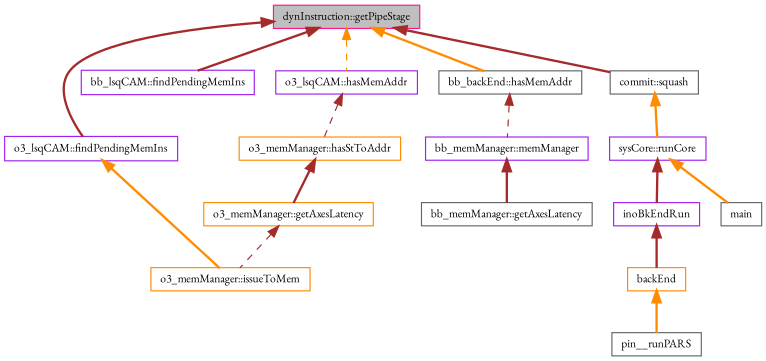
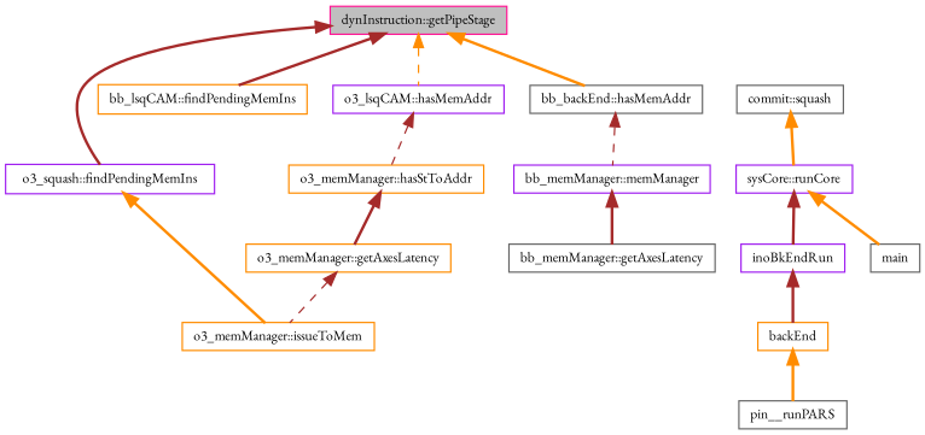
  digraph {
    fontname="EB Garamond"
    rankdir=TB
    node [color=purple fillcolor=white fontname="EB Garamond" fontsize=10 shape=record style=filled]
    edge [color=brown dir=back fontname="EB Garamond" fontsize=10 labelfontname=Helvetica labelfontsize=10 style=bold]
    n1 [color=deeppink fillcolor=grey75 fontcolor=black height=0.2 label="dynInstruction::getPipeStage" width=0.4]
-   n2 [height=0.2 label="o3_lsqCAM::findPendingMemIns" width=0.4]
-   n3 [height=0.2 label="bb_lsqCAM::findPendingMemIns" width=0.4]
+   n2 [height=0.2 label="o3_squash::findPendingMemIns" width=0.4]
+   n3 [color=darkorange height=0.2 label="bb_lsqCAM::findPendingMemIns" width=0.4]
    n4 [height=0.2 label="o3_lsqCAM::hasMemAddr" width=0.4]
    n5 [color=gray40 height=0.2 label="bb_backEnd::hasMemAddr" width=0.4]
    n6 [color=gray40 height=0.2 label="commit::squash" width=0.4]
    n7 [color=darkorange height=0.2 label="o3_memManager::issueToMem" width=0.4]
    n8 [color=darkorange height=0.2 label="o3_memManager::hasStToAddr" width=0.4]
    n9 [height=0.2 label="bb_memManager::memManager" width=0.4]
    n10 [height=0.2 label="sysCore::runCore" width=0.4]
    n11 [color=darkorange height=0.2 label="o3_memManager::getAxesLatency" width=0.4]
    n12 [color=gray40 height=0.2 label="bb_memManager::getAxesLatency" width=0.4]
    n13 [height=0.2 label=inoBkEndRun width=0.4]
    n14 [color=gray40 height=0.2 label=main width=0.4]
    n15 [color=darkorange height=0.2 label=backEnd width=0.4]
    n16 [color=gray40 height=0.2 label=pin__runPARS width=0.4]
    n1 -> n2
    n1 -> n3
    n1 -> n4 [color=darkorange style=dashed]
    n1 -> n5 [color=darkorange]
-   n1 -> n6
    n2 -> n7 [color=darkorange]
    n4 -> n8 [style=dashed]
    n5 -> n9 [style=dashed]
    n6 -> n10 [color=darkorange]
    n8 -> n11
    n9 -> n12
    n10 -> n13
    n10 -> n14 [color=darkorange]
    n11 -> n7 [style=dashed]
    n13 -> n15
    n15 -> n16 [color=darkorange]
  }
